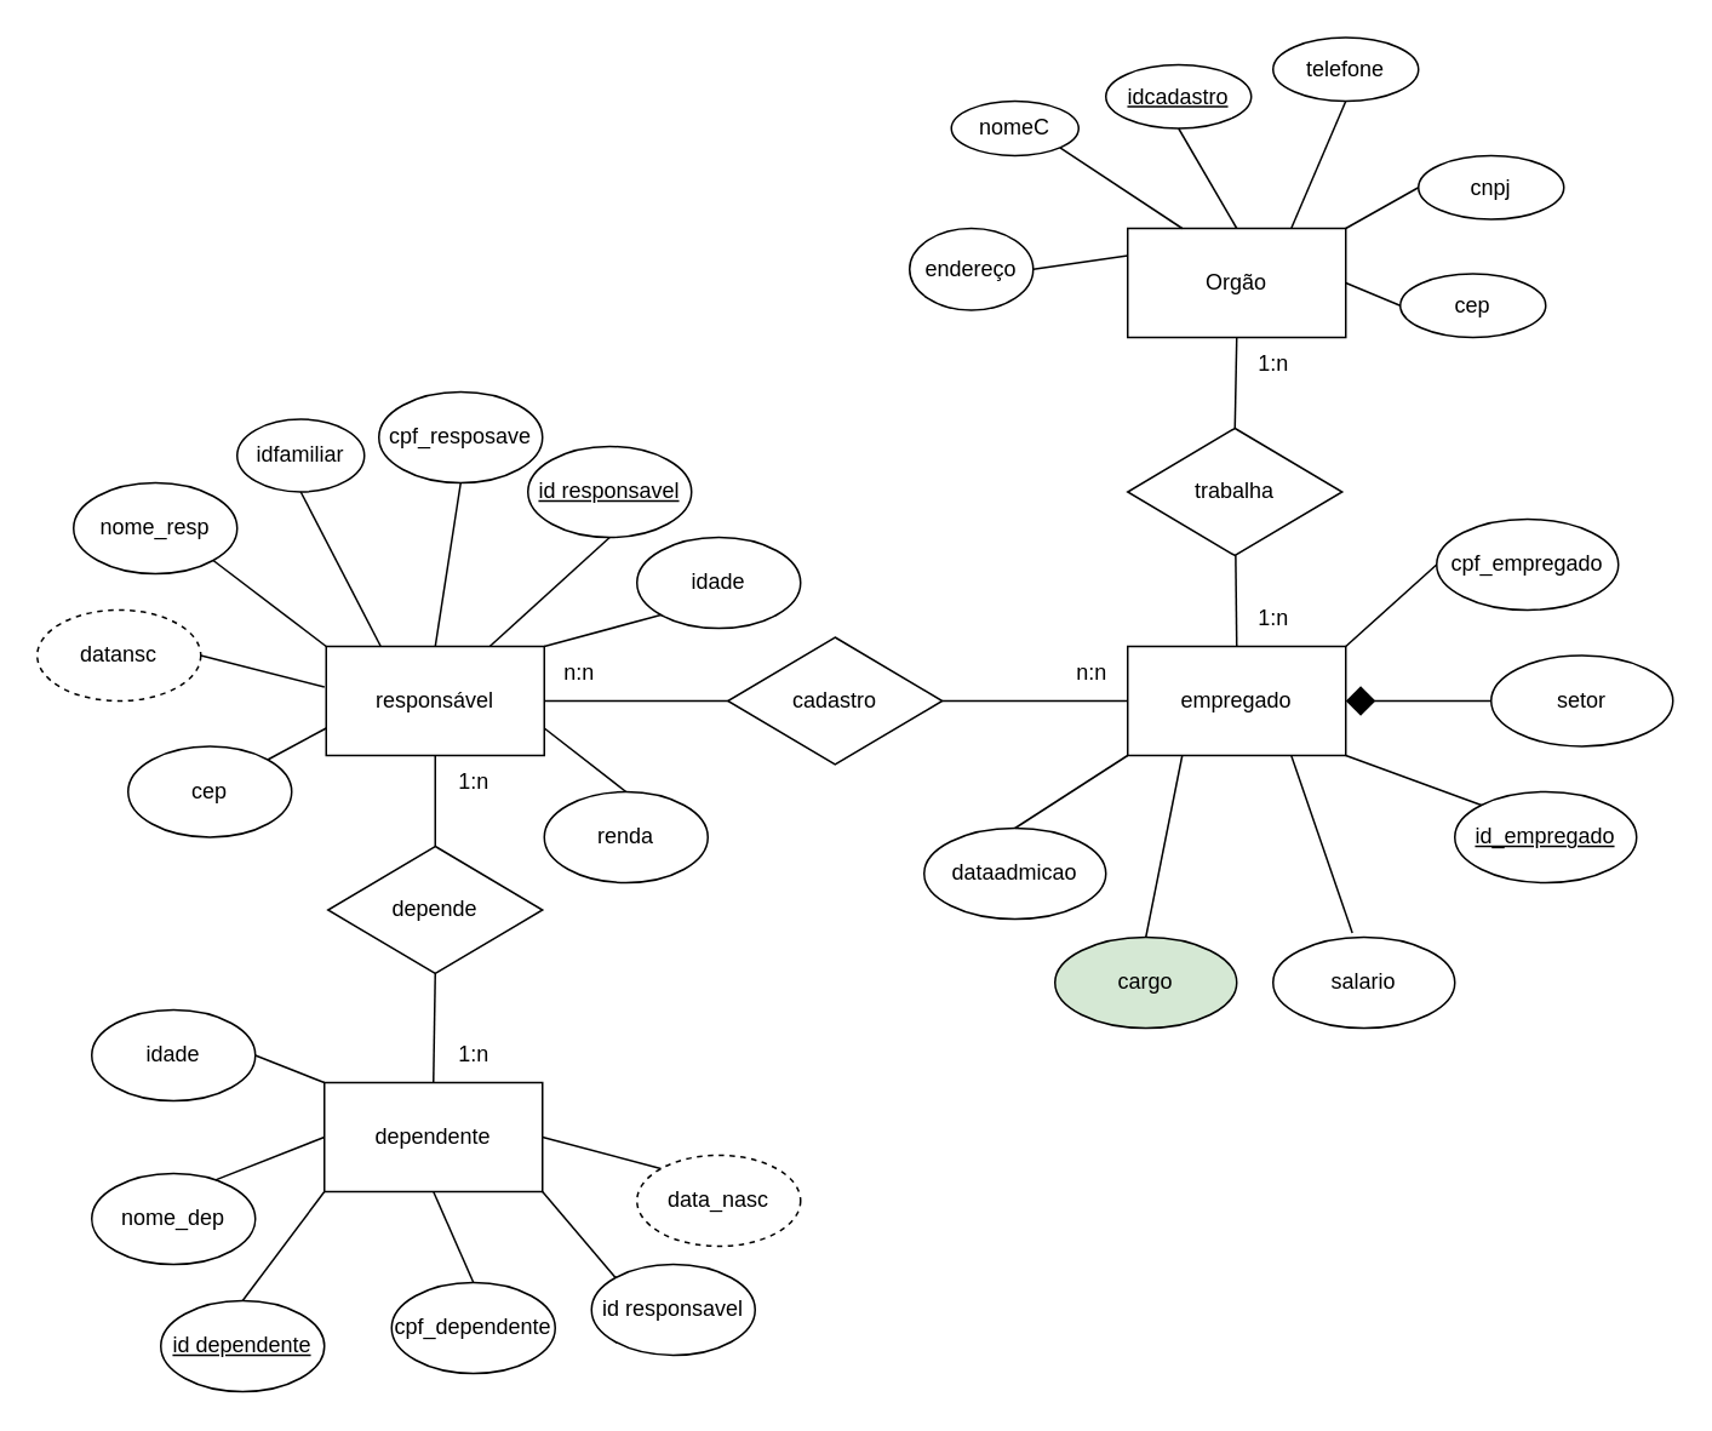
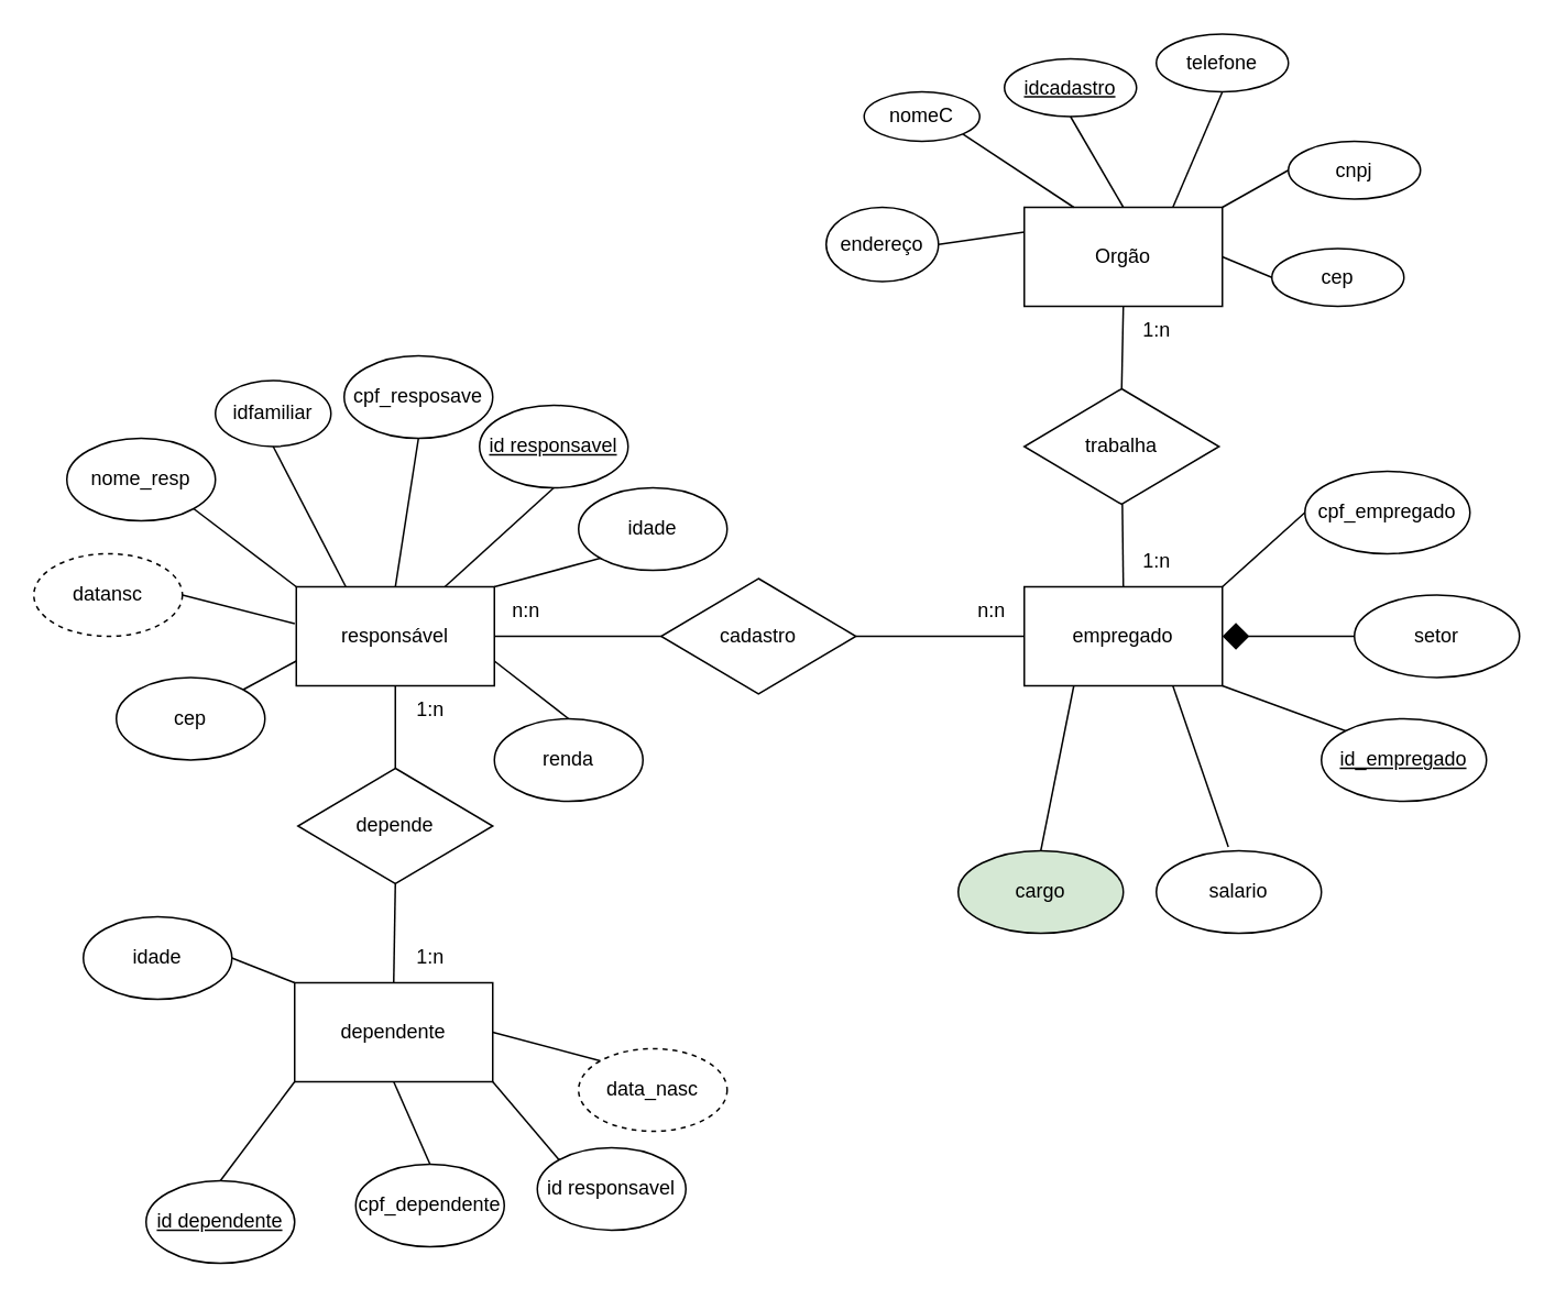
  <mxCell id="0" />
  <mxCell id="1" parent="0" />
  <mxCell id="2" value="empregado" style="rounded=0;whiteSpace=wrap;html=1;" parent="1" vertex="1"><mxGeometry x="620" y="355" width="120" height="60" as="geometry" /></mxCell>
  <mxCell id="3" value="cadastro" style="rhombus;whiteSpace=wrap;html=1;" parent="1" vertex="1"><mxGeometry x="400" y="350" width="118" height="70" as="geometry" /></mxCell>
  <mxCell id="4" value="Orgão" style="rounded=0;whiteSpace=wrap;html=1;" parent="1" vertex="1"><mxGeometry x="620" y="125" width="120" height="60" as="geometry" /></mxCell>
  <mxCell id="5" value="responsável" style="rounded=0;whiteSpace=wrap;html=1;" parent="1" vertex="1"><mxGeometry x="179" y="355" width="120" height="60" as="geometry" /></mxCell>
  <mxCell id="6" value="dependente" style="rounded=0;whiteSpace=wrap;html=1;" parent="1" vertex="1"><mxGeometry x="178" y="595" width="120" height="60" as="geometry" /></mxCell>
  <mxCell id="7" value="trabalha" style="rhombus;whiteSpace=wrap;html=1;" parent="1" vertex="1"><mxGeometry x="620" y="235" width="118" height="70" as="geometry" /></mxCell>
  <mxCell id="8" value="" style="endArrow=none;html=1;rounded=0;entryX=0;entryY=0.5;entryDx=0;entryDy=0;exitX=1;exitY=0.5;exitDx=0;exitDy=0;" parent="1" source="5" target="3" edge="1"><mxGeometry width="50" height="50" relative="1" as="geometry"><mxPoint x="330" y="385" as="sourcePoint" /><mxPoint x="740" y="435" as="targetPoint" /></mxGeometry></mxCell>
  <mxCell id="9" value="depende" style="rhombus;whiteSpace=wrap;html=1;" parent="1" vertex="1"><mxGeometry x="180" y="465" width="118" height="70" as="geometry" /></mxCell>
  <mxCell id="10" value="" style="endArrow=none;html=1;rounded=0;exitX=0.5;exitY=1;exitDx=0;exitDy=0;entryX=0.5;entryY=0;entryDx=0;entryDy=0;" parent="1" source="5" target="9" edge="1"><mxGeometry width="50" height="50" relative="1" as="geometry"><mxPoint x="690" y="485" as="sourcePoint" /><mxPoint x="740" y="435" as="targetPoint" /></mxGeometry></mxCell>
  <mxCell id="11" value="" style="endArrow=none;html=1;rounded=0;exitX=0.5;exitY=1;exitDx=0;exitDy=0;entryX=0.5;entryY=0;entryDx=0;entryDy=0;" parent="1" source="9" target="6" edge="1"><mxGeometry width="50" height="50" relative="1" as="geometry"><mxPoint x="390" y="375" as="sourcePoint" /><mxPoint x="440" y="325" as="targetPoint" /></mxGeometry></mxCell>
  <mxCell id="12" value="" style="endArrow=none;html=1;rounded=0;entryX=0.5;entryY=1;entryDx=0;entryDy=0;exitX=0.5;exitY=0;exitDx=0;exitDy=0;" parent="1" source="7" target="4" edge="1"><mxGeometry width="50" height="50" relative="1" as="geometry"><mxPoint x="690" y="285" as="sourcePoint" /><mxPoint x="740" y="435" as="targetPoint" /></mxGeometry></mxCell>
  <mxCell id="13" value="" style="endArrow=none;html=1;rounded=0;startArrow=none;exitX=0.5;exitY=0;exitDx=0;exitDy=0;" parent="1" source="2" target="7" edge="1"><mxGeometry width="50" height="50" relative="1" as="geometry"><mxPoint x="830" y="335" as="sourcePoint" /><mxPoint x="740" y="435" as="targetPoint" /></mxGeometry></mxCell>
  <mxCell id="14" value="" style="endArrow=none;html=1;rounded=0;entryX=1;entryY=0.5;entryDx=0;entryDy=0;exitX=0;exitY=0.5;exitDx=0;exitDy=0;" parent="1" source="2" target="3" edge="1"><mxGeometry width="50" height="50" relative="1" as="geometry"><mxPoint x="470" y="585" as="sourcePoint" /><mxPoint x="520" y="535" as="targetPoint" /></mxGeometry></mxCell>
  <mxCell id="15" value="1:n" style="text;html=1;align=center;verticalAlign=middle;resizable=0;points=[];autosize=1;strokeColor=none;fillColor=none;" parent="1" vertex="1"><mxGeometry x="240" y="415" width="40" height="30" as="geometry" /></mxCell>
  <mxCell id="16" value="1:n" style="text;html=1;align=center;verticalAlign=middle;resizable=0;points=[];autosize=1;strokeColor=none;fillColor=none;" parent="1" vertex="1"><mxGeometry x="240" y="565" width="40" height="30" as="geometry" /></mxCell>
  <mxCell id="17" value="n:n" style="text;html=1;align=center;verticalAlign=middle;resizable=0;points=[];autosize=1;strokeColor=none;fillColor=none;" parent="1" vertex="1"><mxGeometry x="298" y="355" width="40" height="30" as="geometry" /></mxCell>
  <mxCell id="18" value="n:n" style="text;html=1;align=center;verticalAlign=middle;resizable=0;points=[];autosize=1;strokeColor=none;fillColor=none;" parent="1" vertex="1"><mxGeometry x="580" y="355" width="40" height="30" as="geometry" /></mxCell>
  <mxCell id="19" value="1:n" style="text;html=1;align=center;verticalAlign=middle;resizable=0;points=[];autosize=1;strokeColor=none;fillColor=none;" parent="1" vertex="1"><mxGeometry x="680" y="185" width="40" height="30" as="geometry" /></mxCell>
  <mxCell id="20" value="1:n" style="text;html=1;align=center;verticalAlign=middle;resizable=0;points=[];autosize=1;strokeColor=none;fillColor=none;" parent="1" vertex="1"><mxGeometry x="680" y="325" width="40" height="30" as="geometry" /></mxCell>
  <mxCell id="21" value="nomeC" style="ellipse;whiteSpace=wrap;html=1;" parent="1" vertex="1"><mxGeometry x="523" y="55" width="70" height="30" as="geometry" /></mxCell>
  <mxCell id="22" value="&lt;u&gt;idcadastro&lt;/u&gt;" style="ellipse;whiteSpace=wrap;html=1;" parent="1" vertex="1"><mxGeometry x="608" y="35" width="80" height="35" as="geometry" /></mxCell>
  <mxCell id="23" value="cpf_empregado" style="ellipse;whiteSpace=wrap;html=1;" parent="1" vertex="1"><mxGeometry x="790" y="285" width="100" height="50" as="geometry" /></mxCell>
  <mxCell id="24" value="&lt;u&gt;id_empregado&lt;/u&gt;" style="ellipse;whiteSpace=wrap;html=1;" parent="1" vertex="1"><mxGeometry x="800" y="435" width="100" height="50" as="geometry" /></mxCell>
  <mxCell id="25" value="idfamiliar" style="ellipse;whiteSpace=wrap;html=1;" parent="1" vertex="1"><mxGeometry x="130" y="230" width="70" height="40" as="geometry" /></mxCell>
  <mxCell id="26" value="&lt;u&gt;id responsavel&lt;/u&gt;" style="ellipse;whiteSpace=wrap;html=1;" parent="1" vertex="1"><mxGeometry x="290" y="245" width="90" height="50" as="geometry" /></mxCell>
  <mxCell id="27" value="id responsavel" style="ellipse;whiteSpace=wrap;html=1;" parent="1" vertex="1"><mxGeometry x="325" y="695" width="90" height="50" as="geometry" /></mxCell>
  <mxCell id="28" value="&lt;u&gt;id dependente&lt;/u&gt;" style="ellipse;whiteSpace=wrap;html=1;" parent="1" vertex="1"><mxGeometry x="88" y="715" width="90" height="50" as="geometry" /></mxCell>
  <mxCell id="29" value="" style="endArrow=none;html=1;rounded=0;entryX=1;entryY=1;entryDx=0;entryDy=0;exitX=0;exitY=0;exitDx=0;exitDy=0;" parent="1" source="27" target="6" edge="1"><mxGeometry width="50" height="50" relative="1" as="geometry"><mxPoint x="470" y="545" as="sourcePoint" /><mxPoint x="520" y="495" as="targetPoint" /></mxGeometry></mxCell>
  <mxCell id="30" value="" style="endArrow=none;html=1;rounded=0;entryX=0;entryY=1;entryDx=0;entryDy=0;exitX=0.5;exitY=0;exitDx=0;exitDy=0;" parent="1" source="28" target="6" edge="1"><mxGeometry width="50" height="50" relative="1" as="geometry"><mxPoint x="363.39" y="693.6" as="sourcePoint" /><mxPoint x="308" y="665" as="targetPoint" /></mxGeometry></mxCell>
  <mxCell id="31" value="" style="endArrow=none;html=1;rounded=0;entryX=0.75;entryY=0;entryDx=0;entryDy=0;exitX=0.5;exitY=1;exitDx=0;exitDy=0;" parent="1" source="26" target="5" edge="1"><mxGeometry width="50" height="50" relative="1" as="geometry"><mxPoint x="373.39" y="703.6" as="sourcePoint" /><mxPoint x="318" y="675" as="targetPoint" /></mxGeometry></mxCell>
  <mxCell id="32" value="" style="endArrow=none;html=1;rounded=0;entryX=0.5;entryY=1;entryDx=0;entryDy=0;exitX=0.25;exitY=0;exitDx=0;exitDy=0;" parent="1" source="5" target="25" edge="1"><mxGeometry width="50" height="50" relative="1" as="geometry"><mxPoint x="383.39" y="713.6" as="sourcePoint" /><mxPoint x="328" y="685" as="targetPoint" /></mxGeometry></mxCell>
  <mxCell id="33" value="" style="endArrow=none;html=1;rounded=0;entryX=0;entryY=0.5;entryDx=0;entryDy=0;exitX=1;exitY=0;exitDx=0;exitDy=0;" parent="1" source="2" target="23" edge="1"><mxGeometry width="50" height="50" relative="1" as="geometry"><mxPoint x="219" y="365" as="sourcePoint" /><mxPoint x="199.749" y="340.607" as="targetPoint" /></mxGeometry></mxCell>
  <mxCell id="34" value="" style="endArrow=none;html=1;rounded=0;entryX=1;entryY=1;entryDx=0;entryDy=0;exitX=0;exitY=0;exitDx=0;exitDy=0;" parent="1" source="24" target="2" edge="1"><mxGeometry width="50" height="50" relative="1" as="geometry"><mxPoint x="750" y="445" as="sourcePoint" /><mxPoint x="209.749" y="350.607" as="targetPoint" /></mxGeometry></mxCell>
  <mxCell id="35" value="" style="endArrow=none;html=1;rounded=0;entryX=1;entryY=1;entryDx=0;entryDy=0;exitX=0.25;exitY=0;exitDx=0;exitDy=0;" parent="1" source="4" target="21" edge="1"><mxGeometry width="50" height="50" relative="1" as="geometry"><mxPoint x="239" y="385" as="sourcePoint" /><mxPoint x="219.749" y="360.607" as="targetPoint" /></mxGeometry></mxCell>
  <mxCell id="36" value="" style="endArrow=none;html=1;rounded=0;entryX=0.5;entryY=1;entryDx=0;entryDy=0;exitX=0.5;exitY=0;exitDx=0;exitDy=0;" parent="1" source="4" target="22" edge="1"><mxGeometry width="50" height="50" relative="1" as="geometry"><mxPoint x="690" y="135" as="sourcePoint" /><mxPoint x="695" y="105" as="targetPoint" /></mxGeometry></mxCell>
  <mxCell id="37" value="endereço" style="ellipse;whiteSpace=wrap;html=1;" parent="1" vertex="1"><mxGeometry x="500" y="125" width="68" height="45" as="geometry" /></mxCell>
  <mxCell id="38" value="" style="endArrow=none;html=1;rounded=0;startSize=14;endSize=14;sourcePerimeterSpacing=8;targetPerimeterSpacing=8;curved=1;entryX=1;entryY=0.5;entryDx=0;entryDy=0;exitX=0;exitY=0.25;exitDx=0;exitDy=0;" edge="1" parent="1" source="4" target="37"><mxGeometry width="50" height="50" relative="1" as="geometry"><mxPoint x="680" y="165" as="sourcePoint" /><mxPoint x="730" y="115" as="targetPoint" /></mxGeometry></mxCell>
  <mxCell id="39" value="" style="endArrow=none;html=1;rounded=0;startSize=14;endSize=14;sourcePerimeterSpacing=8;targetPerimeterSpacing=8;curved=1;entryX=0.5;entryY=1;entryDx=0;entryDy=0;exitX=0.75;exitY=0;exitDx=0;exitDy=0;" edge="1" parent="1" source="4" target="40"><mxGeometry width="50" height="50" relative="1" as="geometry"><mxPoint x="730" y="135" as="sourcePoint" /><mxPoint x="805.251" y="84.142" as="targetPoint" /></mxGeometry></mxCell>
  <mxCell id="40" value="telefone" style="ellipse;whiteSpace=wrap;html=1;" vertex="1" parent="1"><mxGeometry x="700" y="20" width="80" height="35" as="geometry" /></mxCell>
  <mxCell id="41" value="cargo" style="ellipse;whiteSpace=wrap;html=1;fillColor=#d5e8d4;" vertex="1" parent="1"><mxGeometry x="580" y="515" width="100" height="50" as="geometry" /></mxCell>
  <mxCell id="42" value="salario" style="ellipse;whiteSpace=wrap;html=1;" vertex="1" parent="1"><mxGeometry x="700" y="515" width="100" height="50" as="geometry" /></mxCell>
  <mxCell id="43" value="setor" style="ellipse;whiteSpace=wrap;html=1;" vertex="1" parent="1"><mxGeometry x="820" y="360" width="100" height="50" as="geometry" /></mxCell>
- <mxCell id="44" value="dataadmicao" style="ellipse;whiteSpace=wrap;html=1;" vertex="1" parent="1"><mxGeometry x="508" y="455" width="100" height="50" as="geometry" /></mxCell>
  <mxCell id="45" value="" style="endArrow=diamond;html=1;rounded=0;startSize=14;endSize=14;sourcePerimeterSpacing=8;targetPerimeterSpacing=8;curved=1;entryX=1;entryY=0.5;entryDx=0;entryDy=0;exitX=0;exitY=0.5;exitDx=0;exitDy=0;" edge="1" parent="1" source="43" target="2"><mxGeometry width="50" height="50" relative="1" as="geometry"><mxPoint x="510" y="455" as="sourcePoint" /><mxPoint x="560" y="405" as="targetPoint" /></mxGeometry></mxCell>
  <mxCell id="46" value="" style="endArrow=none;html=1;rounded=0;startSize=14;endSize=14;sourcePerimeterSpacing=8;targetPerimeterSpacing=8;curved=1;entryX=0.75;entryY=1;entryDx=0;entryDy=0;exitX=0.436;exitY=-0.048;exitDx=0;exitDy=0;exitPerimeter=0;" edge="1" parent="1" source="42" target="2"><mxGeometry width="50" height="50" relative="1" as="geometry"><mxPoint x="830" y="395" as="sourcePoint" /><mxPoint x="750" y="395" as="targetPoint" /></mxGeometry></mxCell>
  <mxCell id="47" value="" style="endArrow=none;html=1;rounded=0;startSize=14;endSize=14;sourcePerimeterSpacing=8;targetPerimeterSpacing=8;curved=1;entryX=0.25;entryY=1;entryDx=0;entryDy=0;exitX=0.5;exitY=0;exitDx=0;exitDy=0;" edge="1" parent="1" source="41" target="2"><mxGeometry width="50" height="50" relative="1" as="geometry"><mxPoint x="753.6" y="522.6" as="sourcePoint" /><mxPoint x="720" y="425" as="targetPoint" /></mxGeometry></mxCell>
- <mxCell id="48" value="" style="endArrow=none;html=1;rounded=0;startSize=14;endSize=14;sourcePerimeterSpacing=8;targetPerimeterSpacing=8;curved=1;entryX=0;entryY=1;entryDx=0;entryDy=0;exitX=0.5;exitY=0;exitDx=0;exitDy=0;" edge="1" parent="1" source="44" target="2"><mxGeometry width="50" height="50" relative="1" as="geometry"><mxPoint x="640" y="525" as="sourcePoint" /><mxPoint x="690" y="425" as="targetPoint" /></mxGeometry></mxCell>
  <mxCell id="49" value="datansc" style="ellipse;whiteSpace=wrap;html=1;dashed=1;" vertex="1" parent="1"><mxGeometry x="20" y="335" width="90" height="50" as="geometry" /></mxCell>
  <mxCell id="50" value="nome_resp" style="ellipse;whiteSpace=wrap;html=1;" vertex="1" parent="1"><mxGeometry x="40" y="265" width="90" height="50" as="geometry" /></mxCell>
  <mxCell id="51" value="cpf_resposave" style="ellipse;whiteSpace=wrap;html=1;" vertex="1" parent="1"><mxGeometry x="208" y="215" width="90" height="50" as="geometry" /></mxCell>
  <mxCell id="52" value="renda" style="ellipse;whiteSpace=wrap;html=1;" vertex="1" parent="1"><mxGeometry x="299" y="435" width="90" height="50" as="geometry" /></mxCell>
  <mxCell id="53" value="cep" style="ellipse;whiteSpace=wrap;html=1;" vertex="1" parent="1"><mxGeometry x="70" y="410" width="90" height="50" as="geometry" /></mxCell>
  <mxCell id="54" value="" style="endArrow=none;html=1;rounded=0;startSize=14;endSize=14;sourcePerimeterSpacing=8;targetPerimeterSpacing=8;curved=1;entryX=0.5;entryY=1;entryDx=0;entryDy=0;exitX=0.5;exitY=0;exitDx=0;exitDy=0;" edge="1" parent="1" source="5" target="51"><mxGeometry width="50" height="50" relative="1" as="geometry"><mxPoint x="290" y="425" as="sourcePoint" /><mxPoint x="340" y="375" as="targetPoint" /></mxGeometry></mxCell>
  <mxCell id="55" value="" style="endArrow=none;html=1;rounded=0;startSize=14;endSize=14;sourcePerimeterSpacing=8;targetPerimeterSpacing=8;curved=1;entryX=1;entryY=1;entryDx=0;entryDy=0;exitX=0;exitY=0;exitDx=0;exitDy=0;" edge="1" parent="1" source="5" target="50"><mxGeometry width="50" height="50" relative="1" as="geometry"><mxPoint x="249" y="365" as="sourcePoint" /><mxPoint x="263" y="275" as="targetPoint" /></mxGeometry></mxCell>
  <mxCell id="56" value="" style="endArrow=none;html=1;rounded=0;startSize=14;endSize=14;sourcePerimeterSpacing=8;targetPerimeterSpacing=8;curved=1;entryX=1;entryY=0.5;entryDx=0;entryDy=0;exitX=-0.008;exitY=0.373;exitDx=0;exitDy=0;exitPerimeter=0;" edge="1" parent="1" source="5" target="49"><mxGeometry width="50" height="50" relative="1" as="geometry"><mxPoint x="189" y="365" as="sourcePoint" /><mxPoint x="126.82" y="317.678" as="targetPoint" /></mxGeometry></mxCell>
  <mxCell id="57" value="" style="endArrow=none;html=1;rounded=0;startSize=14;endSize=14;sourcePerimeterSpacing=8;targetPerimeterSpacing=8;curved=1;entryX=1;entryY=0;entryDx=0;entryDy=0;exitX=0;exitY=0.75;exitDx=0;exitDy=0;" edge="1" parent="1" source="5" target="53"><mxGeometry width="50" height="50" relative="1" as="geometry"><mxPoint x="170" y="395" as="sourcePoint" /><mxPoint x="120" y="370" as="targetPoint" /></mxGeometry></mxCell>
  <mxCell id="58" value="" style="endArrow=none;html=1;rounded=0;startSize=14;endSize=14;sourcePerimeterSpacing=8;targetPerimeterSpacing=8;curved=1;entryX=0.5;entryY=0;entryDx=0;entryDy=0;exitX=1;exitY=0.75;exitDx=0;exitDy=0;" edge="1" parent="1" source="5" target="52"><mxGeometry width="50" height="50" relative="1" as="geometry"><mxPoint x="189" y="410" as="sourcePoint" /><mxPoint x="156.82" y="427.322" as="targetPoint" /></mxGeometry></mxCell>
  <mxCell id="59" value="cpf_dependente" style="ellipse;whiteSpace=wrap;html=1;" vertex="1" parent="1"><mxGeometry x="215" y="705" width="90" height="50" as="geometry" /></mxCell>
  <mxCell id="60" value="data_nasc" style="ellipse;whiteSpace=wrap;html=1;dashed=1;" vertex="1" parent="1"><mxGeometry x="350" y="635" width="90" height="50" as="geometry" /></mxCell>
- <mxCell id="61" value="nome_dep" style="ellipse;whiteSpace=wrap;html=1;" vertex="1" parent="1"><mxGeometry x="50" y="645" width="90" height="50" as="geometry" /></mxCell>
- <mxCell id="62" value="" style="endArrow=none;html=1;rounded=0;startSize=14;endSize=14;sourcePerimeterSpacing=8;targetPerimeterSpacing=8;curved=1;exitX=0.756;exitY=0.072;exitDx=0;exitDy=0;exitPerimeter=0;entryX=0;entryY=0.5;entryDx=0;entryDy=0;" edge="1" parent="1" source="61" target="6"><mxGeometry width="50" height="50" relative="1" as="geometry"><mxPoint x="150" y="545" as="sourcePoint" /><mxPoint x="200" y="495" as="targetPoint" /></mxGeometry></mxCell>
  <mxCell id="63" value="" style="endArrow=none;html=1;rounded=0;startSize=14;endSize=14;sourcePerimeterSpacing=8;targetPerimeterSpacing=8;curved=1;exitX=0.5;exitY=0;exitDx=0;exitDy=0;entryX=0.5;entryY=1;entryDx=0;entryDy=0;" edge="1" parent="1" source="59" target="6"><mxGeometry width="50" height="50" relative="1" as="geometry"><mxPoint x="128.04" y="658.6" as="sourcePoint" /><mxPoint x="250" y="665" as="targetPoint" /></mxGeometry></mxCell>
  <mxCell id="64" value="" style="endArrow=none;html=1;rounded=0;startSize=14;endSize=14;sourcePerimeterSpacing=8;targetPerimeterSpacing=8;curved=1;exitX=0;exitY=0;exitDx=0;exitDy=0;entryX=1;entryY=0.5;entryDx=0;entryDy=0;" edge="1" parent="1" source="60" target="6"><mxGeometry width="50" height="50" relative="1" as="geometry"><mxPoint x="270" y="715" as="sourcePoint" /><mxPoint x="248" y="665" as="targetPoint" /></mxGeometry></mxCell>
  <mxCell id="65" value="idade" style="ellipse;whiteSpace=wrap;html=1;" vertex="1" parent="1"><mxGeometry x="50" y="555" width="90" height="50" as="geometry" /></mxCell>
  <mxCell id="66" value="" style="endArrow=none;html=1;rounded=0;startSize=14;endSize=14;sourcePerimeterSpacing=8;targetPerimeterSpacing=8;curved=1;exitX=0;exitY=0;exitDx=0;exitDy=0;entryX=1;entryY=0.5;entryDx=0;entryDy=0;" edge="1" parent="1" source="6" target="65"><mxGeometry width="50" height="50" relative="1" as="geometry"><mxPoint x="128.04" y="658.6" as="sourcePoint" /><mxPoint x="188" y="635" as="targetPoint" /></mxGeometry></mxCell>
  <mxCell id="67" value="idade" style="ellipse;whiteSpace=wrap;html=1;" vertex="1" parent="1"><mxGeometry x="350" y="295" width="90" height="50" as="geometry" /></mxCell>
  <mxCell id="68" value="" style="endArrow=none;html=1;rounded=0;entryX=1;entryY=0;entryDx=0;entryDy=0;exitX=0;exitY=1;exitDx=0;exitDy=0;" edge="1" parent="1" source="67" target="5"><mxGeometry width="50" height="50" relative="1" as="geometry"><mxPoint x="345" y="305" as="sourcePoint" /><mxPoint x="279" y="365" as="targetPoint" /></mxGeometry></mxCell>
  <mxCell id="69" value="cep" style="ellipse;whiteSpace=wrap;html=1;" vertex="1" parent="1"><mxGeometry x="770" y="150" width="80" height="35" as="geometry" /></mxCell>
  <mxCell id="70" value="cnpj" style="ellipse;whiteSpace=wrap;html=1;strokeWidth=1;gradientColor=none;" vertex="1" parent="1"><mxGeometry x="780" y="85" width="80" height="35" as="geometry" /></mxCell>
  <mxCell id="71" value="" style="endArrow=none;html=1;rounded=0;startSize=14;endSize=14;sourcePerimeterSpacing=8;targetPerimeterSpacing=8;curved=1;entryX=0;entryY=0.5;entryDx=0;entryDy=0;exitX=1;exitY=0;exitDx=0;exitDy=0;" edge="1" parent="1" source="4" target="70"><mxGeometry width="50" height="50" relative="1" as="geometry"><mxPoint x="690" y="135" as="sourcePoint" /><mxPoint x="740" y="85" as="targetPoint" /></mxGeometry></mxCell>
  <mxCell id="72" value="" style="endArrow=none;html=1;rounded=0;startSize=14;endSize=14;sourcePerimeterSpacing=8;targetPerimeterSpacing=8;curved=1;entryX=0;entryY=0.5;entryDx=0;entryDy=0;exitX=1;exitY=0.5;exitDx=0;exitDy=0;" edge="1" parent="1" source="4" target="69"><mxGeometry width="50" height="50" relative="1" as="geometry"><mxPoint x="750" y="135" as="sourcePoint" /><mxPoint x="790" y="112.5" as="targetPoint" /></mxGeometry></mxCell>
